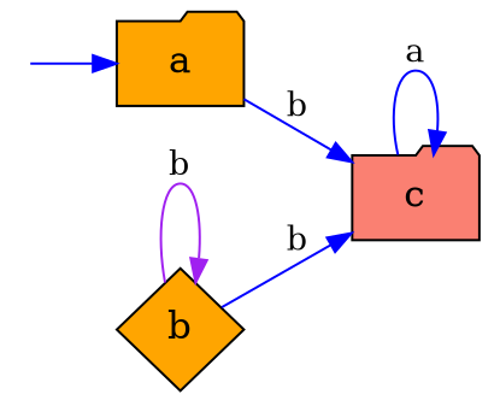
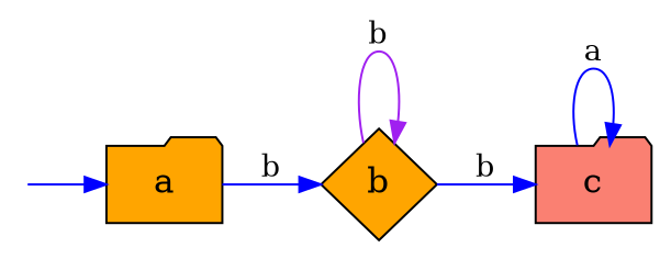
  digraph {
    compound=true
    fontsize=10
    nodesep=0.5
    rankdir=LR
    ranksep=0.5
    node [fontsize=16 shape=folder style=filled fillcolor=orange]
    edge [color=blue]
    ia [shape=point style=invis fillcolor=""]
    a
    b [shape=diamond]
    c [fillcolor=salmon]
    ia -> a
-   a -> c [label=b]
+   a -> b [label=b]
    b -> b [color=purple label=b]
    b -> c [label=b]
    c -> c [label=a]
  }
